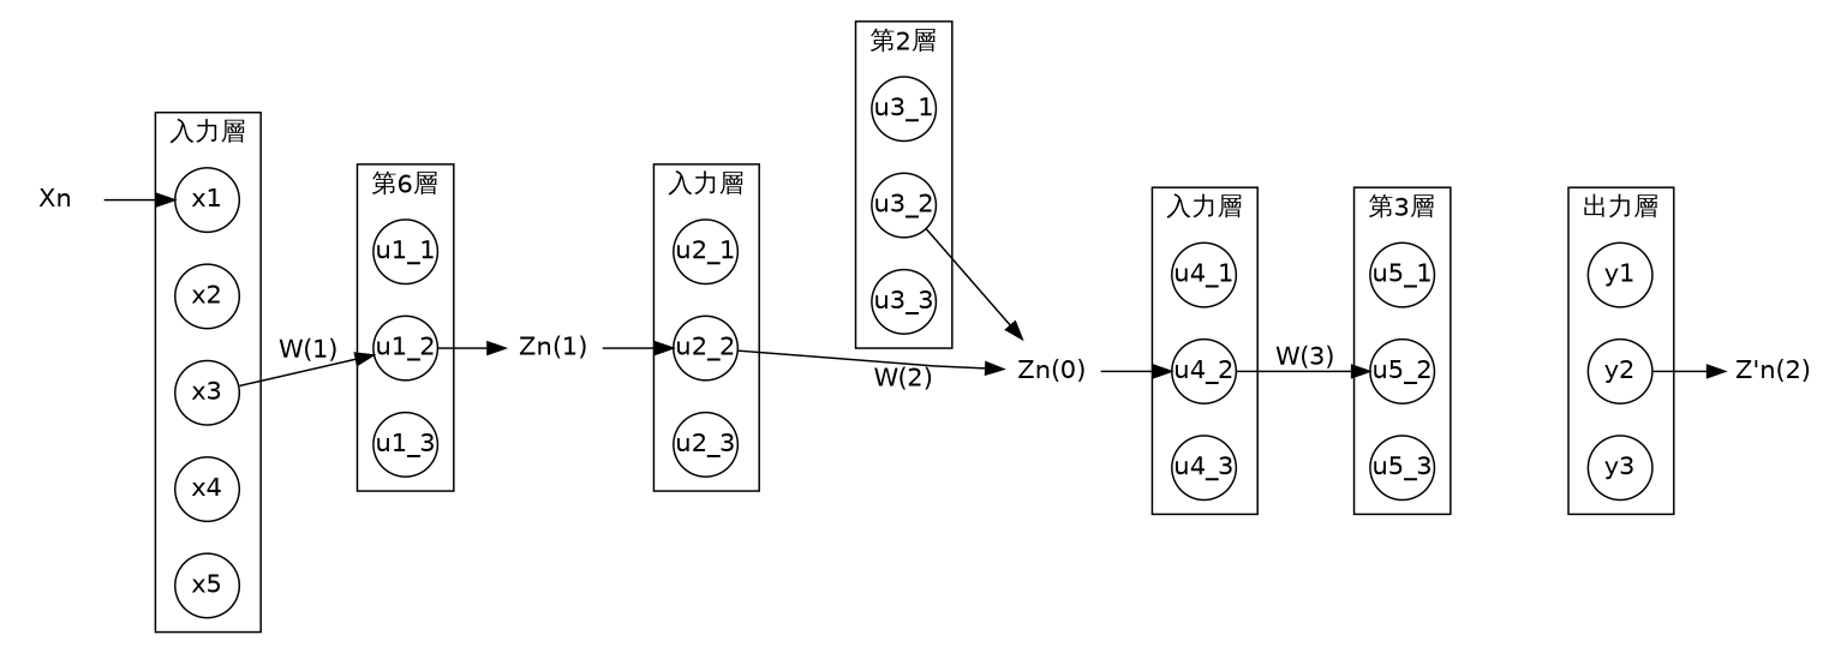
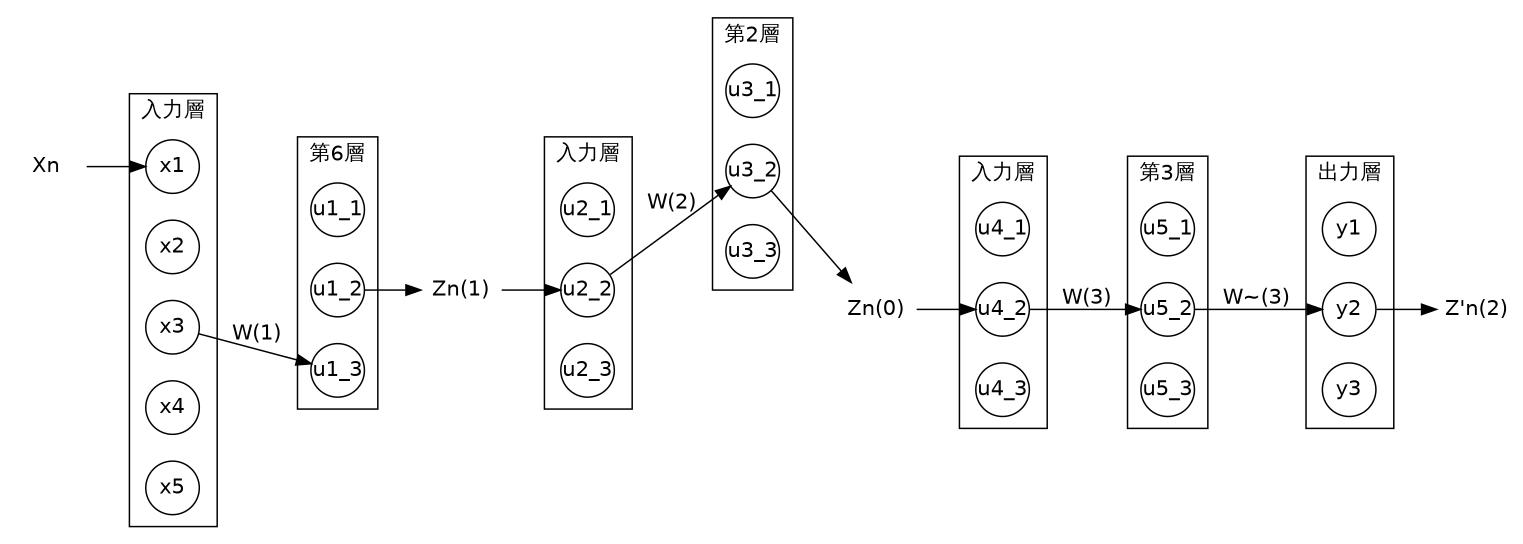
  digraph {
    compound=true
    fontname="DejaVu Sans"
    ordering=out
    rankdir=LR
    splines=line
    node [fixedsize=true fontname="DejaVu Sans" shape=circle style=solid]
    edge [fontname="DejaVu Sans"]
    u1_1
    u1_2
    u1_3
    x1
    x2
    x3
    x4
    x5
    u2_1
    u2_2
    u2_3
    u3_1
    u3_2
    u3_3
    u4_1
    u4_2
    u4_3
    u5_1
    u5_2
    u5_3
    y1
    y2
    y3
    n24 [label="Zn(1)" shape=none style=""]
    n25 [label="Zn(0)" shape=none style=""]
    n26 [label="Z'n(2)" shape=none style=""]
    n27 [label=Xn shape=none style=""]
    subgraph cluster_1 {
      label="第6層"
      u1_1
      u1_2
      u1_3
    }
    subgraph cluster_2 {
      label="入力層"
      x1
      x2
      x3
      x4
      x5
    }
    subgraph cluster_3 {
      label="入力層"
      u2_1
      u2_2
      u2_3
    }
    subgraph cluster_4 {
      label="第2層"
      u3_1
      u3_2
      u3_3
    }
    subgraph cluster_5 {
      label="入力層"
      u4_1
      u4_2
      u4_3
    }
    subgraph cluster_6 {
      label="第3層"
      u5_1
      u5_2
      u5_3
    }
    subgraph cluster_7 {
      label="出力層"
      y1
      y2
      y3
    }
    u1_2 -> n24
-   x3 -> u1_2 [label="W(1)"]
-   u2_2 -> n25 [label="W(2)"]
+   x3 -> u1_3 [label="W(1)"]
+   u2_2 -> u3_2 [label="W(2)"]
    u3_2 -> n25
    u4_2 -> u5_2 [label="W(3)"]
+   u5_2 -> y2 [label="W~(3)"]
    y2 -> n26
    n24 -> u2_2
    n25 -> u4_2
    n27 -> x1
  }
